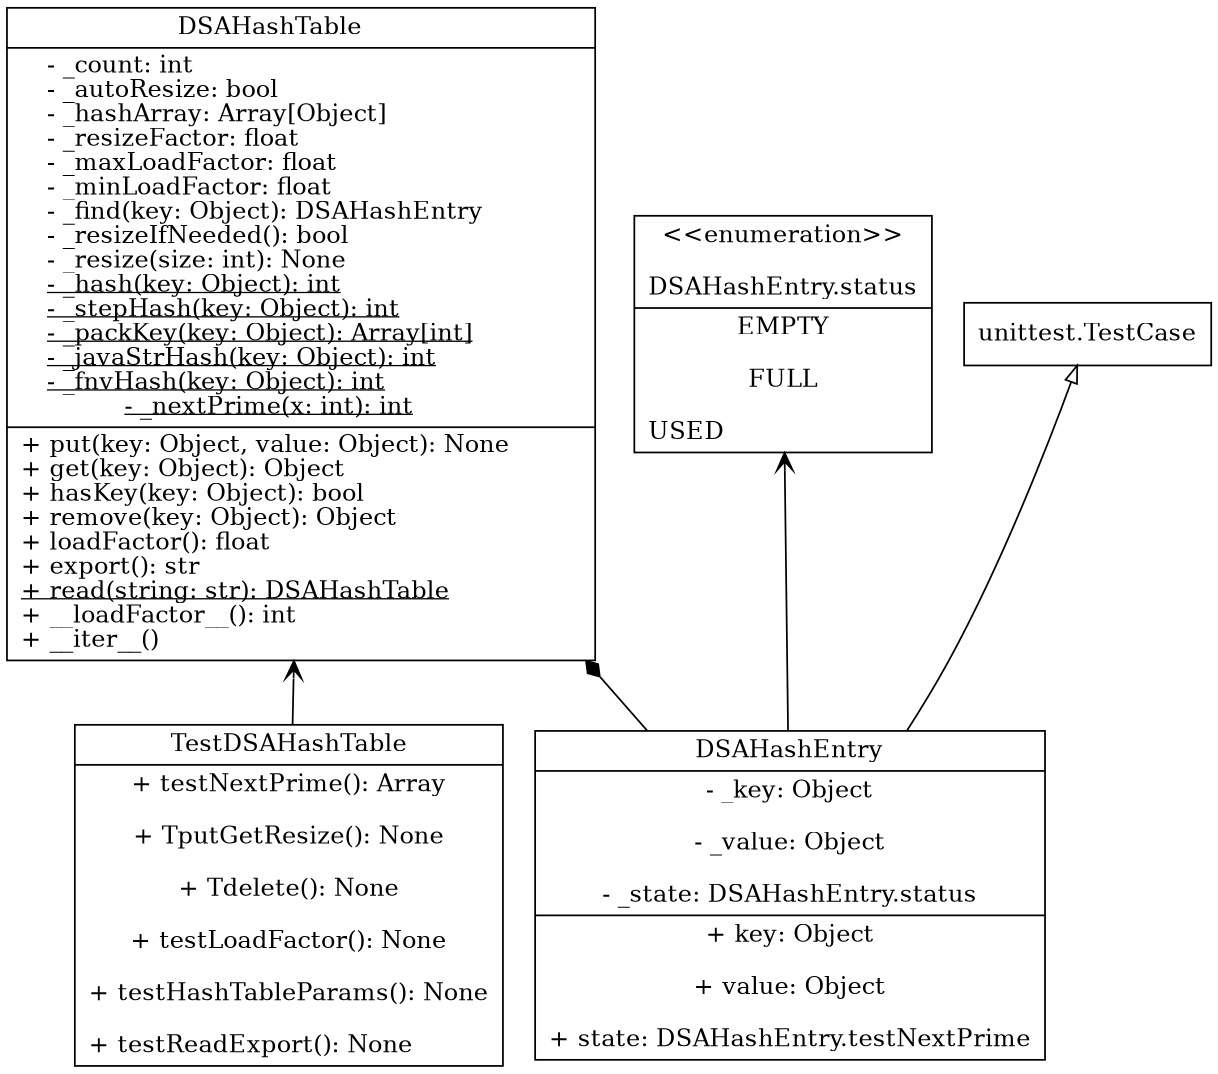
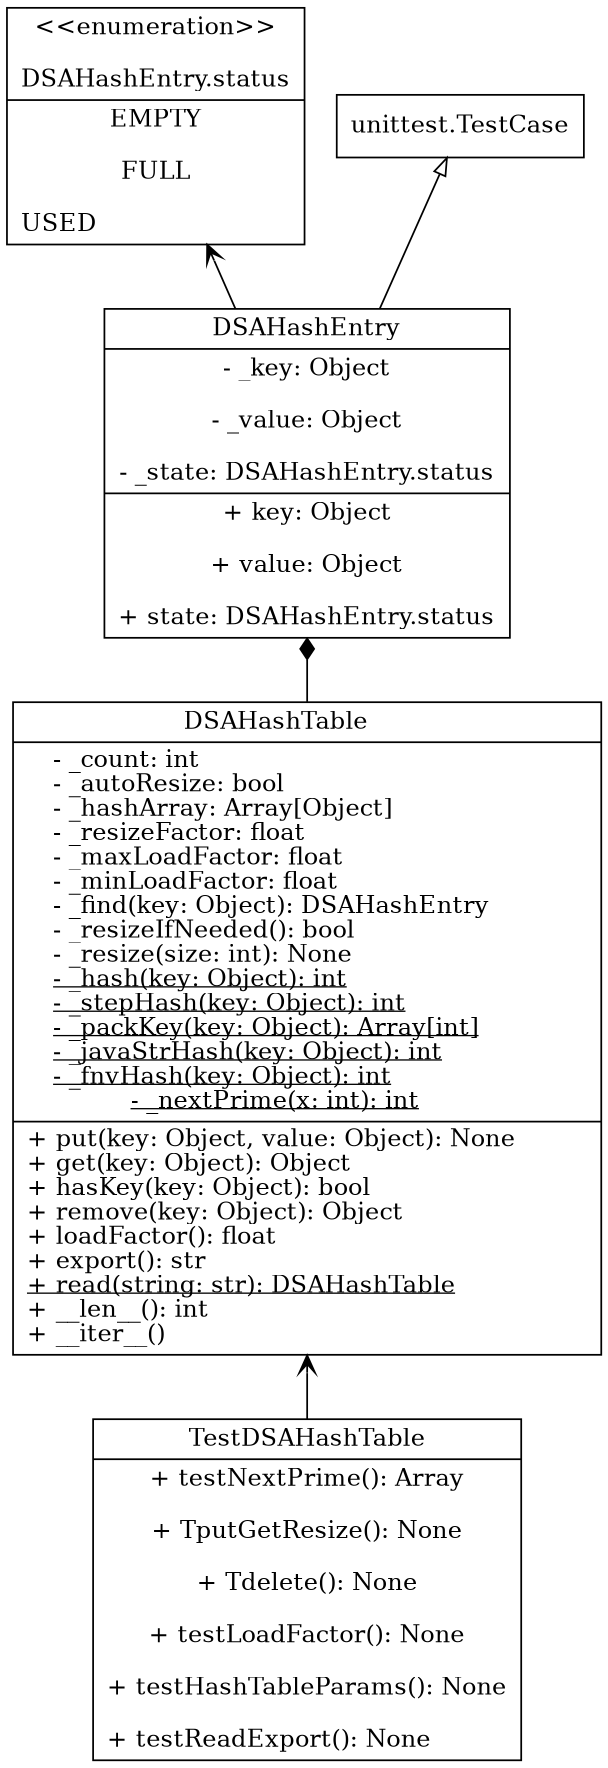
  digraph {
    rankdir=BT
    node [shape=record]
    edge [arrowhead=vee]
-   n1 [label=<{DSAHashTable         |- _count: int         <br align="left"/>- _autoResize: bool         <br align="left"/>- _hashArray: Array[Object]         <br align="left"/>- _resizeFactor: float         <br align="left"/>- _maxLoadFactor: float         <br align="left"/>- _minLoadFactor: float         <br align="left"/>- _find(key: Object): DSAHashEntry         <br align="left"/>- _resizeIfNeeded(): bool         <br align="left"/>- _resize(size: int): None         <br align="left"/><u>- _hash(key: Object): int</u>         <br align="left"/><u>- _stepHash(key: Object): int</u>         <br align="left"/><u>- _packKey(key: Object): Array[int]</u>         <br align="left"/><u>- _javaStrHash(key: Object): int</u>         <br align="left"/><u>- _fnvHash(key: Object): int</u>         <br align="left"/><u>- _nextPrime(x: int): int</u>         |+ put(key: Object, value: Object): None         <br align="left"/>+ get(key: Object): Object         <br align="left"/>+ hasKey(key: Object): bool         <br align="left"/>+ remove(key: Object): Object         <br align="left"/>+ loadFactor(): float         <br align="left"/>+ export(): str         <br align="left"/><u>+ read(string: str): DSAHashTable</u>         <br align="left"/>+ __loadFactor__(): int         <br align="left"/>+ __iter__()<br align="left"/>}>]
-   n2 [label="{DSAHashEntry\n        |- _key: Object\n        \l- _value: Object\n        \l- _state: DSAHashEntry.status\n        |+ key: Object\n        \l+ value: Object\n        \l+ state: DSAHashEntry.testNextPrime\l}"]
+   n1 [label=<{DSAHashTable         |- _count: int         <br align="left"/>- _autoResize: bool         <br align="left"/>- _hashArray: Array[Object]         <br align="left"/>- _resizeFactor: float         <br align="left"/>- _maxLoadFactor: float         <br align="left"/>- _minLoadFactor: float         <br align="left"/>- _find(key: Object): DSAHashEntry         <br align="left"/>- _resizeIfNeeded(): bool         <br align="left"/>- _resize(size: int): None         <br align="left"/><u>- _hash(key: Object): int</u>         <br align="left"/><u>- _stepHash(key: Object): int</u>         <br align="left"/><u>- _packKey(key: Object): Array[int]</u>         <br align="left"/><u>- _javaStrHash(key: Object): int</u>         <br align="left"/><u>- _fnvHash(key: Object): int</u>         <br align="left"/><u>- _nextPrime(x: int): int</u>         |+ put(key: Object, value: Object): None         <br align="left"/>+ get(key: Object): Object         <br align="left"/>+ hasKey(key: Object): bool         <br align="left"/>+ remove(key: Object): Object         <br align="left"/>+ loadFactor(): float         <br align="left"/>+ export(): str         <br align="left"/><u>+ read(string: str): DSAHashTable</u>         <br align="left"/>+ __len__(): int         <br align="left"/>+ __iter__()<br align="left"/>}>]
+   n2 [label="{DSAHashEntry\n        |- _key: Object\n        \l- _value: Object\n        \l- _state: DSAHashEntry.status\n        |+ key: Object\n        \l+ value: Object\n        \l+ state: DSAHashEntry.status\l}"]
    n3 [label="{\<\<enumeration\>\>\n        \lDSAHashEntry.status\n        |EMPTY\n        \lFULL\n        \lUSED\l}"]
    n4 [label="{unittest.TestCase}"]
    n5 [label="{TestDSAHashTable\n        |+ testNextPrime(): Array\n        \l+ TputGetResize(): None\n        \l+ Tdelete(): None\n        \l+ testLoadFactor(): None\n        \l+ testHashTableParams(): None\n        \l+ testReadExport(): None\l}"]
-   n2 -> n1 [arrowhead=diamond]
+   n1 -> n2 [arrowhead=diamond]
    n2 -> n3
    n2 -> n4 [arrowhead=onormal]
    n5 -> n1
  }
